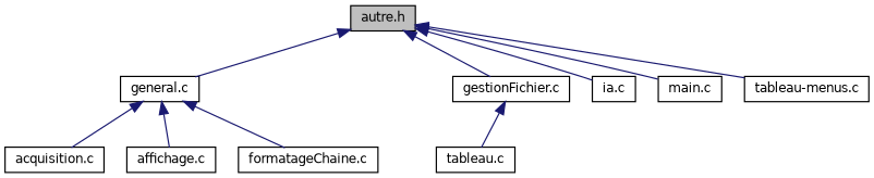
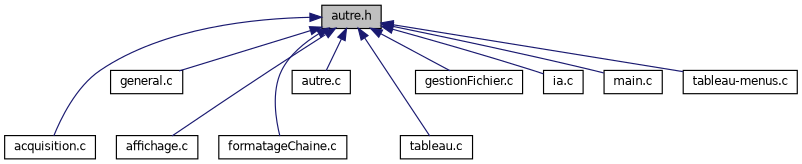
  digraph {
    node [color=black fillcolor=white fontname=Helvetica fontsize=10 shape=record style=filled]
    edge [color=midnightblue dir=back fontname=Helvetica fontsize=10 labelfontname=Helvetica labelfontsize=10 style=solid]
    n1 [fillcolor=grey75 fontcolor=black height=0.2 label="autre.h" width=0.4]
    n2 [height=0.2 label="acquisition.c" width=0.4]
    n3 [height=0.2 label="affichage.c" width=0.4]
+   n4 [height=0.2 label="autre.c" width=0.4]
    n5 [height=0.2 label="formatageChaine.c" width=0.4]
    n6 [height=0.2 label="general.c" width=0.4]
    n7 [height=0.2 label="gestionFichier.c" width=0.4]
    n8 [height=0.2 label="ia.c" width=0.4]
    n9 [height=0.2 label="main.c" width=0.4]
    n10 [height=0.2 label="tableau-menus.c" width=0.4]
    n11 [height=0.2 label="tableau.c" width=0.4]
-   n6 -> n2
-   n6 -> n3
-   n6 -> n5
+   n1 -> n2
+   n1 -> n3
+   n1 -> n4
+   n1 -> n5
    n1 -> n6
    n1 -> n7
    n1 -> n8
    n1 -> n9
    n1 -> n10
-   n7 -> n11
+   n1 -> n11
  }
